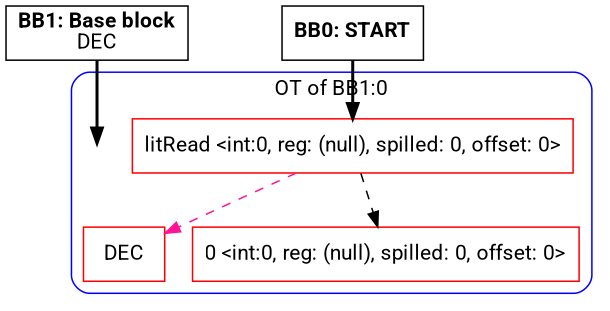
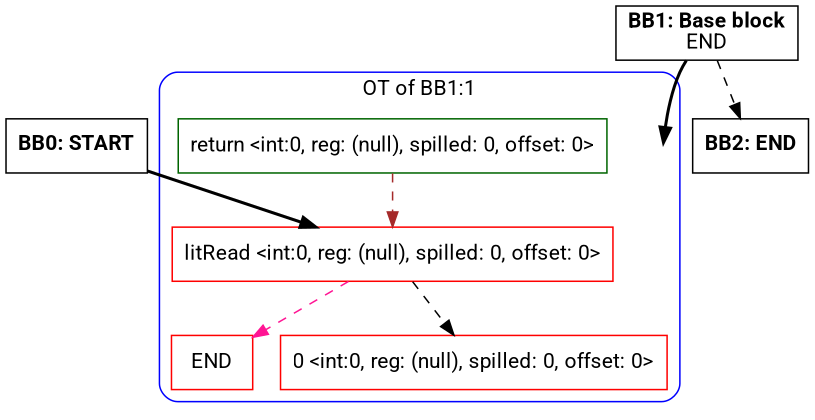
  digraph {
    compound=true
    fontname=Roboto
    splines=true
    node [fontname=Roboto shape=rectangle]
    edge [color=black fontname=Roboto style=dashed]
    entry0 [shape=point style=invis]
+   n2 [color=darkgreen label="return <int:0, reg: (null), spilled: 0, offset: 0>"]
    n3 [color=red label="litRead <int:0, reg: (null), spilled: 0, offset: 0>"]
-   n4 [color=red label=DEC]
+   n4 [color=red label=END]
    n5 [color=red label="0 <int:0, reg: (null), spilled: 0, offset: 0>"]
-   n7 [label=<<B>BB1: Base block</B><BR ALIGN="CENTER"/>DEC<BR ALIGN="CENTER"/>>]
+   n6 [label=<<B>BB2: END</B><BR ALIGN="CENTER"/>>]
+   n7 [label=<<B>BB1: Base block</B><BR ALIGN="CENTER"/>END<BR ALIGN="CENTER"/>>]
    n8 [label=<<B>BB0: START</B><BR ALIGN="CENTER"/>>]
    subgraph cluster_1 {
      color=blue
-     label="OT of BB1:0"
+     label="OT of BB1:1"
      style=rounded
      entry0
+     n2
      n3
      n4
      n5
    }
+   n2 -> n3 [color=brown]
    n3 -> n4 [color=deeppink]
    n3 -> n5
    n7 -> entry0 [style=bold]
+   n7 -> n6
    n8 -> n3 [style=bold]
  }
